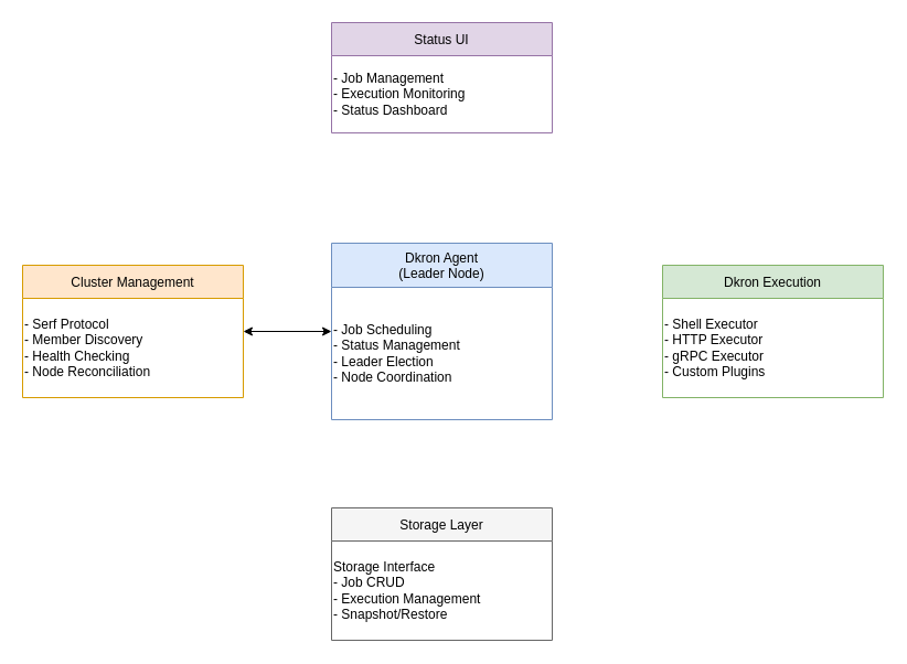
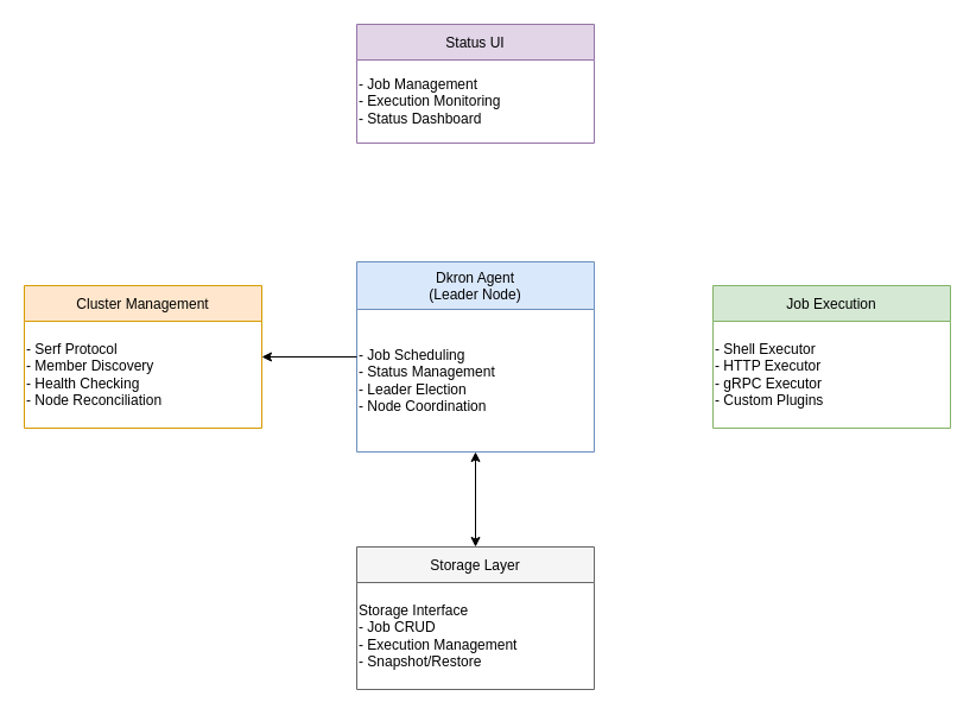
  <mxCell id="0" />
  <mxCell id="1" parent="0" />
  <mxCell id="2" value="Dkron Agent&#10;(Leader Node)" style="swimlane;fontStyle=0;childLayout=stackLayout;horizontal=1;startSize=40;horizontalStack=0;resizeParent=1;resizeParentMax=0;resizeLast=0;collapsible=1;marginBottom=0;fillColor=#dae8fc;strokeColor=#6c8ebf;" vertex="1" parent="1"><mxGeometry x="300" y="220" width="200" height="160" as="geometry" /></mxCell>
  <mxCell id="3" value="- Job Scheduling&#10;- Status Management&#10;- Leader Election&#10;- Node Coordination" style="text;html=1;strokeColor=none;fillColor=none;align=left;verticalAlign=middle;whiteSpace=wrap;rounded=0;" vertex="1" parent="2"><mxGeometry y="40" width="200" height="120" as="geometry" /></mxCell>
  <mxCell id="4" value="Storage Layer" style="swimlane;fontStyle=0;childLayout=stackLayout;horizontal=1;startSize=30;horizontalStack=0;resizeParent=1;resizeParentMax=0;resizeLast=0;collapsible=1;marginBottom=0;fillColor=#f5f5f5;strokeColor=#666666;" vertex="1" parent="1"><mxGeometry x="300" y="460" width="200" height="120" as="geometry" /></mxCell>
  <mxCell id="5" value="Storage Interface&#10;- Job CRUD&#10;- Execution Management&#10;- Snapshot/Restore" style="text;html=1;strokeColor=none;fillColor=none;align=left;verticalAlign=middle;whiteSpace=wrap;rounded=0;" vertex="1" parent="4"><mxGeometry y="30" width="200" height="90" as="geometry" /></mxCell>
  <mxCell id="6" value="Cluster Management" style="swimlane;fontStyle=0;childLayout=stackLayout;horizontal=1;startSize=30;horizontalStack=0;resizeParent=1;resizeParentMax=0;resizeLast=0;collapsible=1;marginBottom=0;fillColor=#ffe6cc;strokeColor=#d79b00;" vertex="1" parent="1"><mxGeometry x="20" y="240" width="200" height="120" as="geometry" /></mxCell>
  <mxCell id="7" value="- Serf Protocol&#10;- Member Discovery&#10;- Health Checking&#10;- Node Reconciliation" style="text;html=1;strokeColor=none;fillColor=none;align=left;verticalAlign=middle;whiteSpace=wrap;rounded=0;" vertex="1" parent="6"><mxGeometry y="30" width="200" height="90" as="geometry" /></mxCell>
- <mxCell id="8" value="Dkron Execution" style="swimlane;fontStyle=0;childLayout=stackLayout;horizontal=1;startSize=30;horizontalStack=0;resizeParent=1;resizeParentMax=0;resizeLast=0;collapsible=1;marginBottom=0;fillColor=#d5e8d4;strokeColor=#82b366;" vertex="1" parent="1"><mxGeometry x="600" y="240" width="200" height="120" as="geometry" /></mxCell>
+ <mxCell id="8" value="Job Execution" style="swimlane;fontStyle=0;childLayout=stackLayout;horizontal=1;startSize=30;horizontalStack=0;resizeParent=1;resizeParentMax=0;resizeLast=0;collapsible=1;marginBottom=0;fillColor=#d5e8d4;strokeColor=#82b366;" vertex="1" parent="1"><mxGeometry x="600" y="240" width="200" height="120" as="geometry" /></mxCell>
  <mxCell id="9" value="- Shell Executor&#10;- HTTP Executor&#10;- gRPC Executor&#10;- Custom Plugins" style="text;html=1;strokeColor=none;fillColor=none;align=left;verticalAlign=middle;whiteSpace=wrap;rounded=0;" vertex="1" parent="8"><mxGeometry y="30" width="200" height="90" as="geometry" /></mxCell>
  <mxCell id="10" value="Status UI" style="swimlane;fontStyle=0;childLayout=stackLayout;horizontal=1;startSize=30;horizontalStack=0;resizeParent=1;resizeParentMax=0;resizeLast=0;collapsible=1;marginBottom=0;fillColor=#e1d5e7;strokeColor=#9673a6;" vertex="1" parent="1"><mxGeometry x="300" y="20" width="200" height="100" as="geometry" /></mxCell>
  <mxCell id="11" value="- Job Management&#10;- Execution Monitoring&#10;- Status Dashboard" style="text;html=1;strokeColor=none;fillColor=none;align=left;verticalAlign=middle;whiteSpace=wrap;rounded=0;" vertex="1" parent="10"><mxGeometry y="30" width="200" height="70" as="geometry" /></mxCell>
- <mxCell id="13" value="" style="endArrow=classic;startArrow=classic;html=1;rounded=0;exitX=1;exitY=0.5;exitDx=0;exitDy=0;entryX=0;entryY=0.5;entryDx=0;entryDy=0;" edge="1" parent="1" source="6" target="2"><mxGeometry relative="1" as="geometry" /></mxCell>
+ <mxCell id="12" value="" style="endArrow=classic;startArrow=classic;html=1;rounded=0;exitX=0.5;exitY=0;exitDx=0;exitDy=0;entryX=0.5;entryY=1;entryDx=0;entryDy=0;" edge="1" parent="1" source="4" target="2"><mxGeometry relative="1" as="geometry" /></mxCell>
+ <mxCell id="13" value="" style="endArrow=none;startArrow=classic;html=1;rounded=0;exitX=1;exitY=0.5;exitDx=0;exitDy=0;entryX=0;entryY=0.5;entryDx=0;entryDy=0;" edge="1" parent="1" source="6" target="2"><mxGeometry relative="1" as="geometry" /></mxCell>
